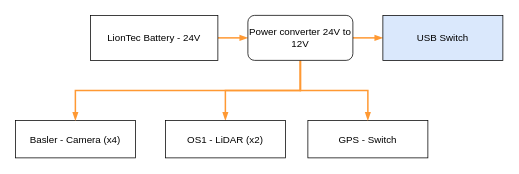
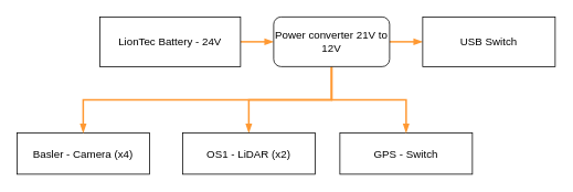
  <mxCell id="0" />
  <mxCell id="1" parent="0" />
  <mxCell id="2" value="&lt;div style=&quot;color: rgb(0 , 0 , 0) ; font-family: &amp;#34;helvetica&amp;#34; ; font-size: 13px ; font-style: normal ; font-weight: 400 ; letter-spacing: normal ; text-align: center ; text-indent: 0px ; text-transform: none ; word-spacing: 0px&quot;&gt;&lt;font style=&quot;font-size: 13px&quot;&gt;GPS -&amp;nbsp;&lt;/font&gt;&lt;span&gt;Switch&lt;/span&gt;&lt;/div&gt;" style="rounded=0;whiteSpace=wrap;html=1;shadow=0;glass=0;comic=0;strokeColor=#000000;strokeWidth=1;fillColor=#ffffff;gradientColor=none;fontFamily=Helvetica;fontSize=13;fontColor=#000000;" parent="1" vertex="1"><mxGeometry x="410" y="160" width="160" height="50" as="geometry" /></mxCell>
  <mxCell id="3" value="&lt;div style=&quot;font-size: 13px&quot;&gt;Basler - Camera (x4)&lt;/div&gt;" style="rounded=0;whiteSpace=wrap;html=1;shadow=0;glass=0;comic=0;strokeColor=#000000;strokeWidth=1;fillColor=#ffffff;gradientColor=none;fontFamily=Helvetica;fontSize=13;fontColor=#000000;" parent="1" vertex="1"><mxGeometry x="20" y="160" width="160" height="50" as="geometry" /></mxCell>
  <mxCell id="4" style="edgeStyle=orthogonalEdgeStyle;rounded=0;orthogonalLoop=1;jettySize=auto;html=1;fillColor=#ffe6cc;strokeColor=#FF9933;strokeWidth=2;endArrow=blockThin;endFill=1;fontFamily=Helvetica;fontSize=13;fontColor=#000000;" parent="1" source="5" target="10" edge="1"><mxGeometry relative="1" as="geometry" /></mxCell>
  <mxCell id="5" value="LionTec Battery - 24V" style="rounded=0;whiteSpace=wrap;html=1;shadow=0;glass=0;comic=0;strokeColor=#000000;strokeWidth=1;fillColor=#ffffff;gradientColor=none;fontFamily=Helvetica;fontSize=13;fontColor=#000000;" parent="1" vertex="1"><mxGeometry x="120" y="20" width="170" height="60" as="geometry" /></mxCell>
  <mxCell id="6" style="edgeStyle=orthogonalEdgeStyle;rounded=0;orthogonalLoop=1;jettySize=auto;html=1;entryX=0.5;entryY=0;entryDx=0;entryDy=0;fontFamily=Helvetica;fontSize=13;endArrow=blockThin;endFill=1;strokeWidth=2;strokeColor=#FF9933;exitX=0.5;exitY=1;exitDx=0;exitDy=0;fontColor=#000000;" parent="1" source="10" target="2" edge="1"><mxGeometry relative="1" as="geometry"><Array as="points"><mxPoint x="400" y="120" /><mxPoint x="490" y="120" /></Array></mxGeometry></mxCell>
  <mxCell id="7" style="edgeStyle=orthogonalEdgeStyle;rounded=0;orthogonalLoop=1;jettySize=auto;html=1;exitX=0.5;exitY=1;exitDx=0;exitDy=0;endArrow=blockThin;endFill=1;strokeColor=#FF9933;strokeWidth=2;fontFamily=Helvetica;fontSize=13;fontColor=#000000;" parent="1" source="10" target="11" edge="1"><mxGeometry relative="1" as="geometry"><Array as="points"><mxPoint x="400" y="120" /><mxPoint x="300" y="120" /></Array></mxGeometry></mxCell>
  <mxCell id="8" style="edgeStyle=orthogonalEdgeStyle;rounded=0;orthogonalLoop=1;jettySize=auto;html=1;entryX=0.5;entryY=0;entryDx=0;entryDy=0;endArrow=blockThin;endFill=1;strokeColor=#FF9933;strokeWidth=2;fontColor=#000000;" parent="1" source="10" target="3" edge="1"><mxGeometry relative="1" as="geometry"><Array as="points"><mxPoint x="400" y="120" /><mxPoint x="100" y="120" /></Array></mxGeometry></mxCell>
  <mxCell id="9" style="edgeStyle=orthogonalEdgeStyle;rounded=0;orthogonalLoop=1;jettySize=auto;html=1;startArrow=none;startFill=0;endArrow=blockThin;endFill=1;strokeColor=#FF9933;strokeWidth=2;fontColor=#000000;" parent="1" source="10" target="12" edge="1"><mxGeometry relative="1" as="geometry" /></mxCell>
- <mxCell id="10" value="Power converter 24V to 12V" style="rounded=1;whiteSpace=wrap;html=1;shadow=0;glass=0;comic=0;strokeColor=#000000;strokeWidth=1;fillColor=#ffffff;gradientColor=none;fontFamily=Helvetica;fontSize=13;fontColor=#000000;" parent="1" vertex="1"><mxGeometry x="330" y="20" width="140" height="60" as="geometry" /></mxCell>
+ <mxCell id="10" value="Power converter 21V to 12V" style="rounded=1;whiteSpace=wrap;html=1;shadow=0;glass=0;comic=0;strokeColor=#000000;strokeWidth=1;fillColor=#ffffff;gradientColor=none;fontFamily=Helvetica;fontSize=13;fontColor=#000000;" parent="1" vertex="1"><mxGeometry x="330" y="20" width="140" height="60" as="geometry" /></mxCell>
  <mxCell id="11" value="&lt;div style=&quot;font-size: 13px&quot;&gt;OS1 - LiDAR (x2)&lt;/div&gt;" style="rounded=0;whiteSpace=wrap;html=1;shadow=0;glass=0;comic=0;strokeColor=#000000;strokeWidth=1;fillColor=#ffffff;gradientColor=none;fontFamily=Helvetica;fontSize=13;fontColor=#000000;" parent="1" vertex="1"><mxGeometry x="220" y="160" width="160" height="50" as="geometry" /></mxCell>
- <mxCell id="12" value="&lt;div&gt;&lt;div style=&quot;font-size: 13px&quot;&gt;USB Switch&lt;br&gt;&lt;/div&gt;&lt;/div&gt;" style="rounded=0;whiteSpace=wrap;html=1;fontFamily=Helvetica;fontSize=13;fontColor=#000000;fillColor=#dae8fc;" parent="1" vertex="1"><mxGeometry x="510" y="20" width="160" height="60" as="geometry" /></mxCell>
+ <mxCell id="12" value="&lt;div&gt;&lt;div style=&quot;font-size: 13px&quot;&gt;USB Switch&lt;br&gt;&lt;/div&gt;&lt;/div&gt;" style="rounded=0;whiteSpace=wrap;html=1;fontFamily=Helvetica;fontSize=13;fontColor=#000000;fillColor=#FFFFFF;" parent="1" vertex="1"><mxGeometry x="510" y="20" width="160" height="60" as="geometry" /></mxCell>
